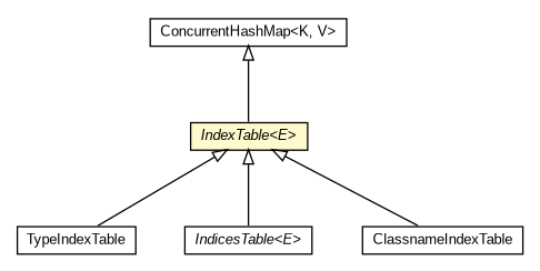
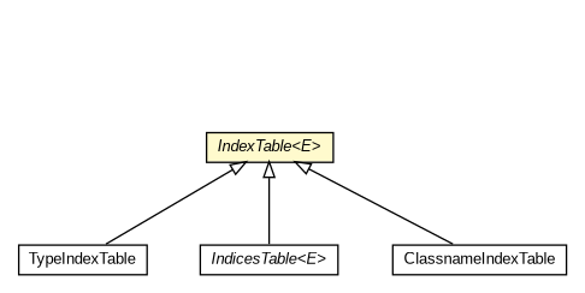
  digraph {
    nodesep=0.25
    ranksep=0.5
    node [fontcolor=black fontname=arial fontsize=10.0 shape=plaintext]
    edge [arrowtail=empty dir=back fontname=arial fontsize=10 headport=p labelfontname=arial labelfontsize=10 tailport=p]
    n1 [label=<<table title="context.arch.discoverer.component.dataModel.TypeIndexTable" border="0" cellborder="1" cellspacing="0" cellpadding="2" port="p" href="./TypeIndexTable.html"> 		<tr><td><table border="0" cellspacing="0" cellpadding="1"> <tr><td align="center" balign="center"> TypeIndexTable </td></tr> 		</table></td></tr> 		</table>>]
    n2 [label=<<table title="context.arch.discoverer.component.dataModel.IndicesTable" border="0" cellborder="1" cellspacing="0" cellpadding="2" port="p" href="./IndicesTable.html"> 		<tr><td><table border="0" cellspacing="0" cellpadding="1"> <tr><td align="center" balign="center"><font face="arial italic"> IndicesTable&lt;E&gt; </font></td></tr> 		</table></td></tr> 		</table>>]
    n3 [label=<<table title="context.arch.discoverer.component.dataModel.IndexTable" border="0" cellborder="1" cellspacing="0" cellpadding="2" port="p" bgcolor="lemonChiffon" href="./IndexTable.html"> 		<tr><td><table border="0" cellspacing="0" cellpadding="1"> <tr><td align="center" balign="center"><font face="arial italic"> IndexTable&lt;E&gt; </font></td></tr> 		</table></td></tr> 		</table>>]
    n4 [label=<<table title="context.arch.discoverer.component.dataModel.ClassnameIndexTable" border="0" cellborder="1" cellspacing="0" cellpadding="2" port="p" href="./ClassnameIndexTable.html"> 		<tr><td><table border="0" cellspacing="0" cellpadding="1"> <tr><td align="center" balign="center"> ClassnameIndexTable </td></tr> 		</table></td></tr> 		</table>>]
-   n5 [label=<<table title="java.util.concurrent.ConcurrentHashMap" border="0" cellborder="1" cellspacing="0" cellpadding="2" port="p" href="http://java.sun.com/j2se/1.4.2/docs/api/java/util/concurrent/ConcurrentHashMap.html"> 		<tr><td><table border="0" cellspacing="0" cellpadding="1"> <tr><td align="center" balign="center"> ConcurrentHashMap&lt;K, V&gt; </td></tr> 		</table></td></tr> 		</table>>]
    n3 -> n1
    n3 -> n2
    n3 -> n4
-   n5 -> n3
  }
